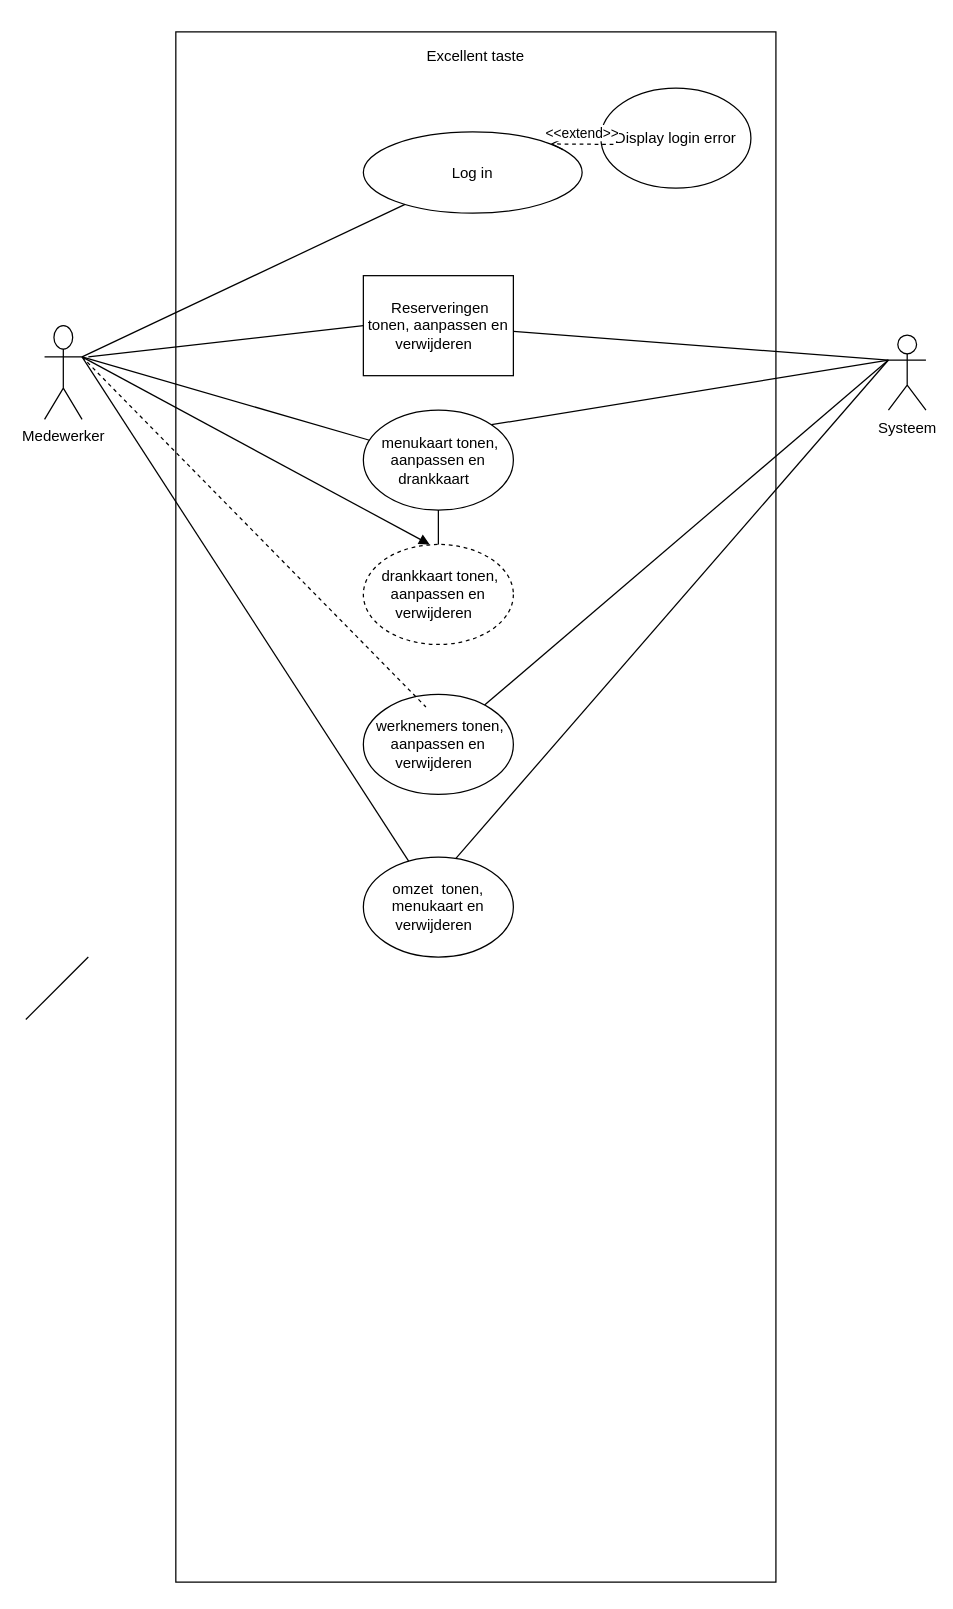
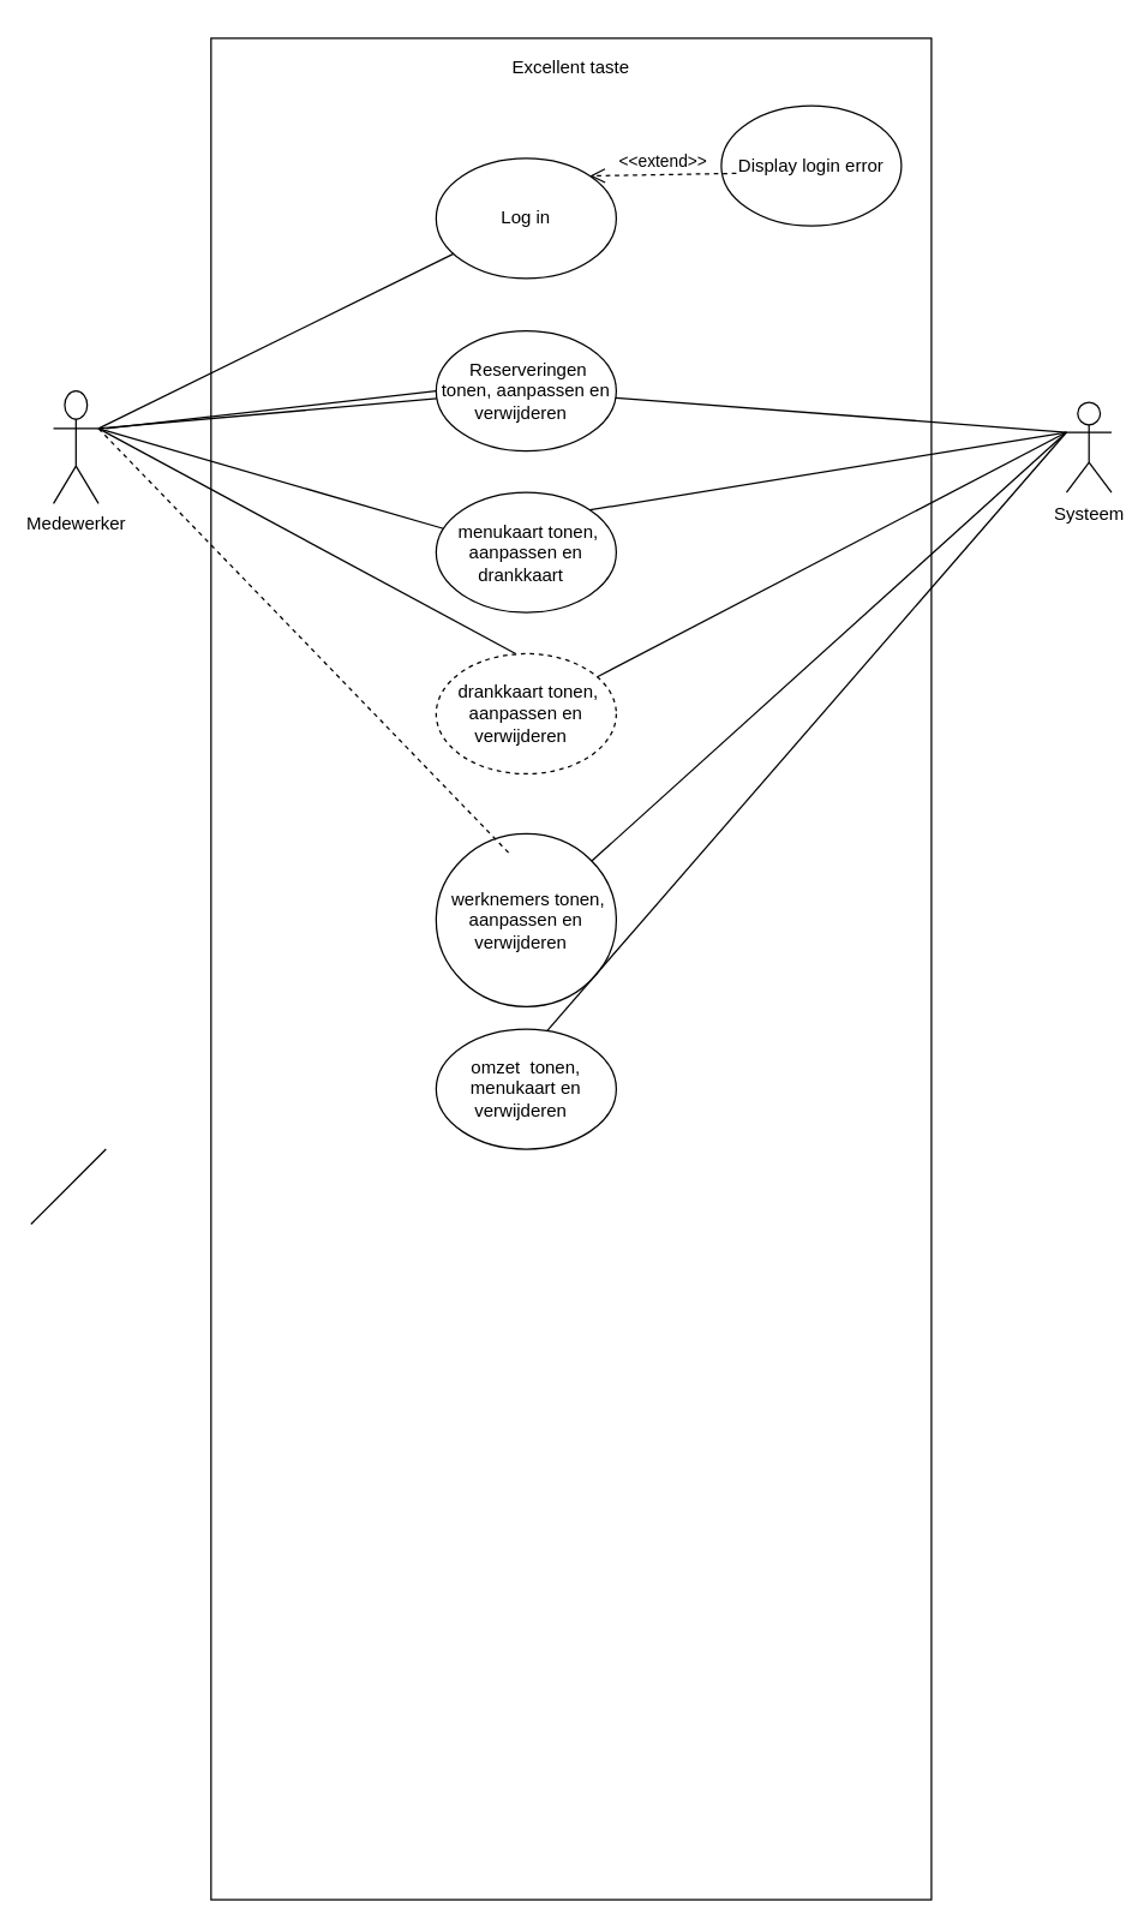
  <mxCell id="0" />
  <mxCell id="1" parent="0" />
  <mxCell id="2" value="" style="html=1;" vertex="1" parent="1"><mxGeometry x="140" y="25" width="480" height="1240" as="geometry" /></mxCell>
  <mxCell id="3" value="Excellent taste" style="text;html=1;strokeColor=none;fillColor=none;align=center;verticalAlign=middle;whiteSpace=wrap;rounded=0;" vertex="1" parent="1"><mxGeometry x="325" y="20" width="110" height="50" as="geometry" /></mxCell>
  <mxCell id="4" value="Medewerker" style="shape=umlActor;verticalLabelPosition=bottom;labelBackgroundColor=#ffffff;verticalAlign=top;html=1;outlineConnect=0;" vertex="1" parent="1"><mxGeometry x="35" y="260" width="30" height="75" as="geometry" /></mxCell>
  <mxCell id="5" value="Systeem" style="shape=umlActor;verticalLabelPosition=bottom;labelBackgroundColor=#ffffff;verticalAlign=top;html=1;outlineConnect=0;" vertex="1" parent="1"><mxGeometry x="710" y="267.5" width="30" height="60" as="geometry" /></mxCell>
- <mxCell id="6" value="Log in" style="ellipse;whiteSpace=wrap;html=1;" vertex="1" parent="1"><mxGeometry x="290" y="105" width="175" height="65" as="geometry" /></mxCell>
- <mxCell id="7" value="&amp;nbsp;Reserveringen tonen, aanpassen en verwijderen&amp;nbsp;&amp;nbsp;" style="whiteSpace=wrap;html=1;rounded=0;" vertex="1" parent="1"><mxGeometry x="290" y="220" width="120" height="80" as="geometry" /></mxCell>
+ <mxCell id="6" value="Log in" style="ellipse;whiteSpace=wrap;html=1;" vertex="1" parent="1"><mxGeometry x="290" y="105" width="120" height="80" as="geometry" /></mxCell>
+ <mxCell id="7" value="&amp;nbsp;Reserveringen tonen, aanpassen en verwijderen&amp;nbsp;&amp;nbsp;" style="ellipse;whiteSpace=wrap;html=1;" vertex="1" parent="1"><mxGeometry x="290" y="220" width="120" height="80" as="geometry" /></mxCell>
  <mxCell id="8" value="Display login error" style="ellipse;whiteSpace=wrap;html=1;" vertex="1" parent="1"><mxGeometry x="480" y="70" width="120" height="80" as="geometry" /></mxCell>
  <mxCell id="9" value="" style="endArrow=none;html=1;exitX=1;exitY=0.333;exitDx=0;exitDy=0;exitPerimeter=0;" edge="1" parent="1" source="4" target="6"><mxGeometry width="50" height="50" relative="1" as="geometry"><mxPoint x="230" y="405" as="sourcePoint" /><mxPoint x="280" y="355" as="targetPoint" /></mxGeometry></mxCell>
  <mxCell id="10" value="" style="endArrow=none;html=1;" edge="1" parent="1"><mxGeometry width="50" height="50" relative="1" as="geometry"><mxPoint x="20" y="815" as="sourcePoint" /><mxPoint x="70" y="765" as="targetPoint" /></mxGeometry></mxCell>
  <mxCell id="11" value="&amp;lt;&amp;lt;extend&amp;gt;&amp;gt;" style="html=1;verticalAlign=bottom;endArrow=open;dashed=1;endSize=8;entryX=1;entryY=0;entryDx=0;entryDy=0;" edge="1" parent="1" target="6"><mxGeometry relative="1" as="geometry"><mxPoint x="490" y="115" as="sourcePoint" /><mxPoint x="410" y="115" as="targetPoint" /></mxGeometry></mxCell>
  <mxCell id="12" value="&amp;nbsp;menukaart tonen, aanpassen en drankkaart&amp;nbsp;&amp;nbsp;" style="ellipse;whiteSpace=wrap;html=1;" vertex="1" parent="1"><mxGeometry x="290" y="327.5" width="120" height="80" as="geometry" /></mxCell>
  <mxCell id="13" value="&amp;nbsp;drankkaart tonen, aanpassen en verwijderen&amp;nbsp;&amp;nbsp;" style="ellipse;whiteSpace=wrap;html=1;dashed=1;" vertex="1" parent="1"><mxGeometry x="290" y="435" width="120" height="80" as="geometry" /></mxCell>
- <mxCell id="14" value="&amp;nbsp;werknemers tonen, aanpassen en verwijderen&amp;nbsp;&amp;nbsp;" style="ellipse;whiteSpace=wrap;html=1;" vertex="1" parent="1"><mxGeometry x="290" y="555" width="120" height="80" as="geometry" /></mxCell>
+ <mxCell id="14" value="&amp;nbsp;werknemers tonen, aanpassen en verwijderen&amp;nbsp;&amp;nbsp;" style="ellipse;whiteSpace=wrap;html=1;" vertex="1" parent="1"><mxGeometry x="290" y="555" width="120" height="115" as="geometry" /></mxCell>
  <mxCell id="15" value="omzet&amp;nbsp; tonen, menukaart en verwijderen&amp;nbsp;&amp;nbsp;" style="ellipse;whiteSpace=wrap;html=1;" vertex="1" parent="1"><mxGeometry x="290" y="685" width="120" height="80" as="geometry" /></mxCell>
  <mxCell id="16" value="" style="endArrow=none;html=1;entryX=0;entryY=0.5;entryDx=0;entryDy=0;" edge="1" parent="1" target="7"><mxGeometry width="50" height="50" relative="1" as="geometry"><mxPoint x="70" y="285" as="sourcePoint" /><mxPoint x="311.697" y="178.728" as="targetPoint" /></mxGeometry></mxCell>
  <mxCell id="17" value="" style="endArrow=none;html=1;exitX=1;exitY=0.333;exitDx=0;exitDy=0;exitPerimeter=0;" edge="1" parent="1" source="4" target="12"><mxGeometry width="50" height="50" relative="1" as="geometry"><mxPoint x="70" y="285" as="sourcePoint" /><mxPoint x="300" y="270" as="targetPoint" /></mxGeometry></mxCell>
- <mxCell id="18" value="" style="endArrow=block;html=1;exitX=1;exitY=0.333;exitDx=0;exitDy=0;exitPerimeter=0;entryX=0.442;entryY=0;entryDx=0;entryDy=0;entryPerimeter=0;" edge="1" parent="1" source="4" target="13"><mxGeometry width="50" height="50" relative="1" as="geometry"><mxPoint x="75" y="295" as="sourcePoint" /><mxPoint x="304.911" y="361.65" as="targetPoint" /></mxGeometry></mxCell>
+ <mxCell id="18" value="" style="endArrow=none;html=1;exitX=1;exitY=0.333;exitDx=0;exitDy=0;exitPerimeter=0;entryX=0.442;entryY=0;entryDx=0;entryDy=0;entryPerimeter=0;" edge="1" parent="1" source="4" target="13"><mxGeometry width="50" height="50" relative="1" as="geometry"><mxPoint x="75" y="295" as="sourcePoint" /><mxPoint x="304.911" y="361.65" as="targetPoint" /></mxGeometry></mxCell>
  <mxCell id="19" value="" style="endArrow=none;html=1;exitX=1;exitY=0.333;exitDx=0;exitDy=0;exitPerimeter=0;entryX=0.417;entryY=0.125;entryDx=0;entryDy=0;entryPerimeter=0;dashed=1;" edge="1" parent="1" source="4" target="14"><mxGeometry width="50" height="50" relative="1" as="geometry"><mxPoint x="75" y="295" as="sourcePoint" /><mxPoint x="353.04" y="445" as="targetPoint" /></mxGeometry></mxCell>
- <mxCell id="20" value="" style="endArrow=none;html=1;exitX=1;exitY=0.333;exitDx=0;exitDy=0;exitPerimeter=0;" edge="1" parent="1" source="4" target="15"><mxGeometry width="50" height="50" relative="1" as="geometry"><mxPoint x="70" y="295" as="sourcePoint" /><mxPoint x="350.04" y="575" as="targetPoint" /></mxGeometry></mxCell>
+ <mxCell id="20" value="" style="endArrow=none;html=1;exitX=1;exitY=0.333;exitDx=0;exitDy=0;exitPerimeter=0;" edge="1" parent="1" source="4" target="7"><mxGeometry width="50" height="50" relative="1" as="geometry"><mxPoint x="70" y="295" as="sourcePoint" /><mxPoint x="350.04" y="575" as="targetPoint" /></mxGeometry></mxCell>
  <mxCell id="21" value="" style="endArrow=none;html=1;entryX=0;entryY=0.333;entryDx=0;entryDy=0;entryPerimeter=0;" edge="1" parent="1" source="7" target="5"><mxGeometry width="50" height="50" relative="1" as="geometry"><mxPoint x="421.5" y="301.5" as="sourcePoint" /><mxPoint x="658.197" y="185.228" as="targetPoint" /></mxGeometry></mxCell>
  <mxCell id="22" value="" style="endArrow=none;html=1;entryX=0;entryY=0.333;entryDx=0;entryDy=0;entryPerimeter=0;exitX=1;exitY=0;exitDx=0;exitDy=0;" edge="1" parent="1" source="12" target="5"><mxGeometry width="50" height="50" relative="1" as="geometry"><mxPoint x="419.624" y="274.472" as="sourcePoint" /><mxPoint x="720" y="297.5" as="targetPoint" /></mxGeometry></mxCell>
- <mxCell id="23" value="" style="endArrow=none;html=1;" edge="1" parent="1" source="13" target="12"><mxGeometry width="50" height="50" relative="1" as="geometry"><mxPoint x="402.426" y="349.216" as="sourcePoint" /><mxPoint x="720" y="297.5" as="targetPoint" /></mxGeometry></mxCell>
+ <mxCell id="23" value="" style="endArrow=none;html=1;entryX=0;entryY=0.333;entryDx=0;entryDy=0;entryPerimeter=0;" edge="1" parent="1" source="13" target="5"><mxGeometry width="50" height="50" relative="1" as="geometry"><mxPoint x="402.426" y="349.216" as="sourcePoint" /><mxPoint x="720" y="297.5" as="targetPoint" /></mxGeometry></mxCell>
  <mxCell id="24" value="" style="endArrow=none;html=1;entryX=0;entryY=0.333;entryDx=0;entryDy=0;entryPerimeter=0;" edge="1" parent="1" source="14" target="5"><mxGeometry width="50" height="50" relative="1" as="geometry"><mxPoint x="407.329" y="460.415" as="sourcePoint" /><mxPoint x="720" y="297.5" as="targetPoint" /></mxGeometry></mxCell>
  <mxCell id="25" value="" style="endArrow=none;html=1;entryX=0;entryY=0.333;entryDx=0;entryDy=0;entryPerimeter=0;exitX=0.617;exitY=0.013;exitDx=0;exitDy=0;exitPerimeter=0;" edge="1" parent="1" source="15" target="5"><mxGeometry width="50" height="50" relative="1" as="geometry"><mxPoint x="396.954" y="573.487" as="sourcePoint" /><mxPoint x="720" y="297.5" as="targetPoint" /></mxGeometry></mxCell>
